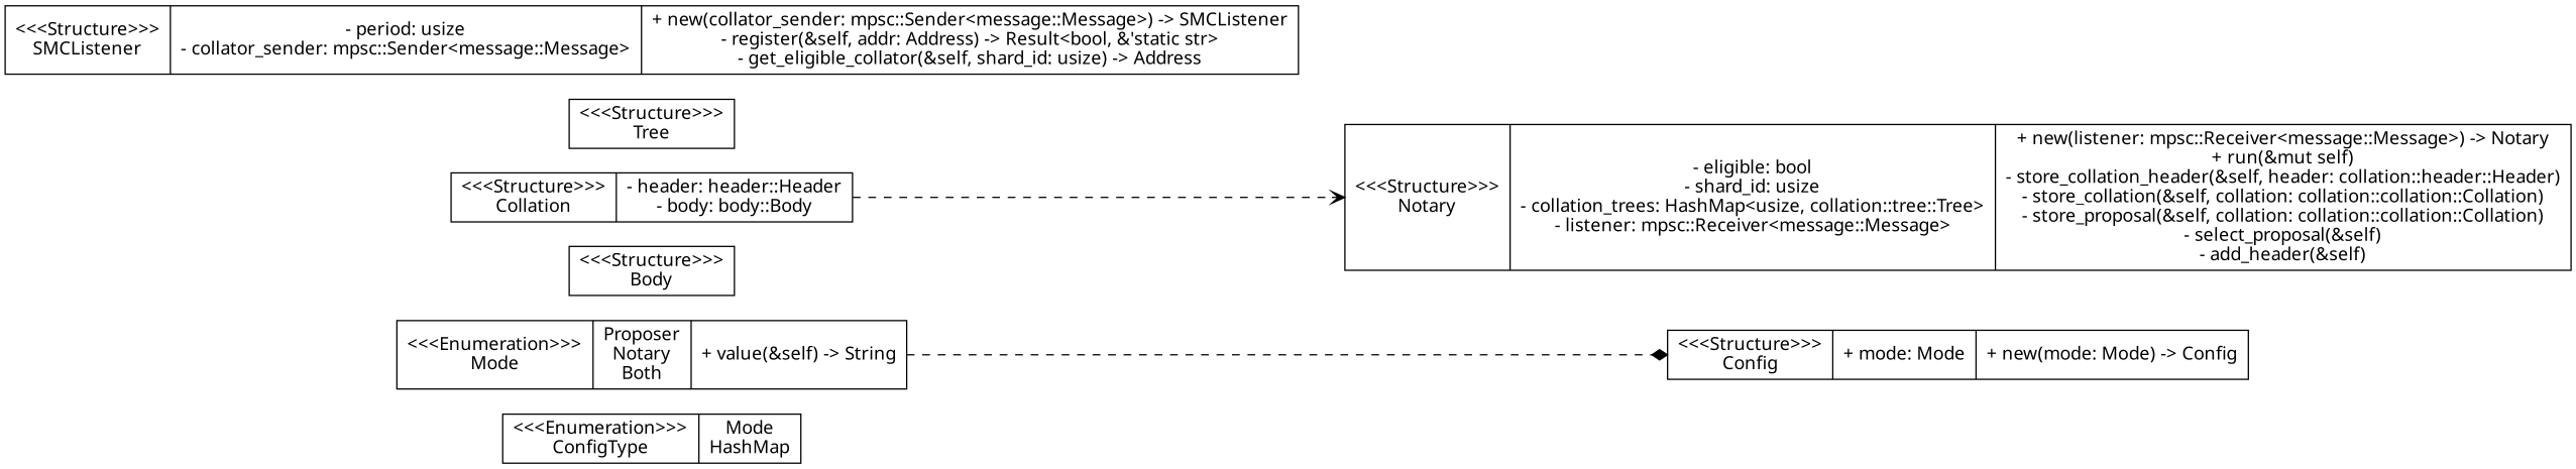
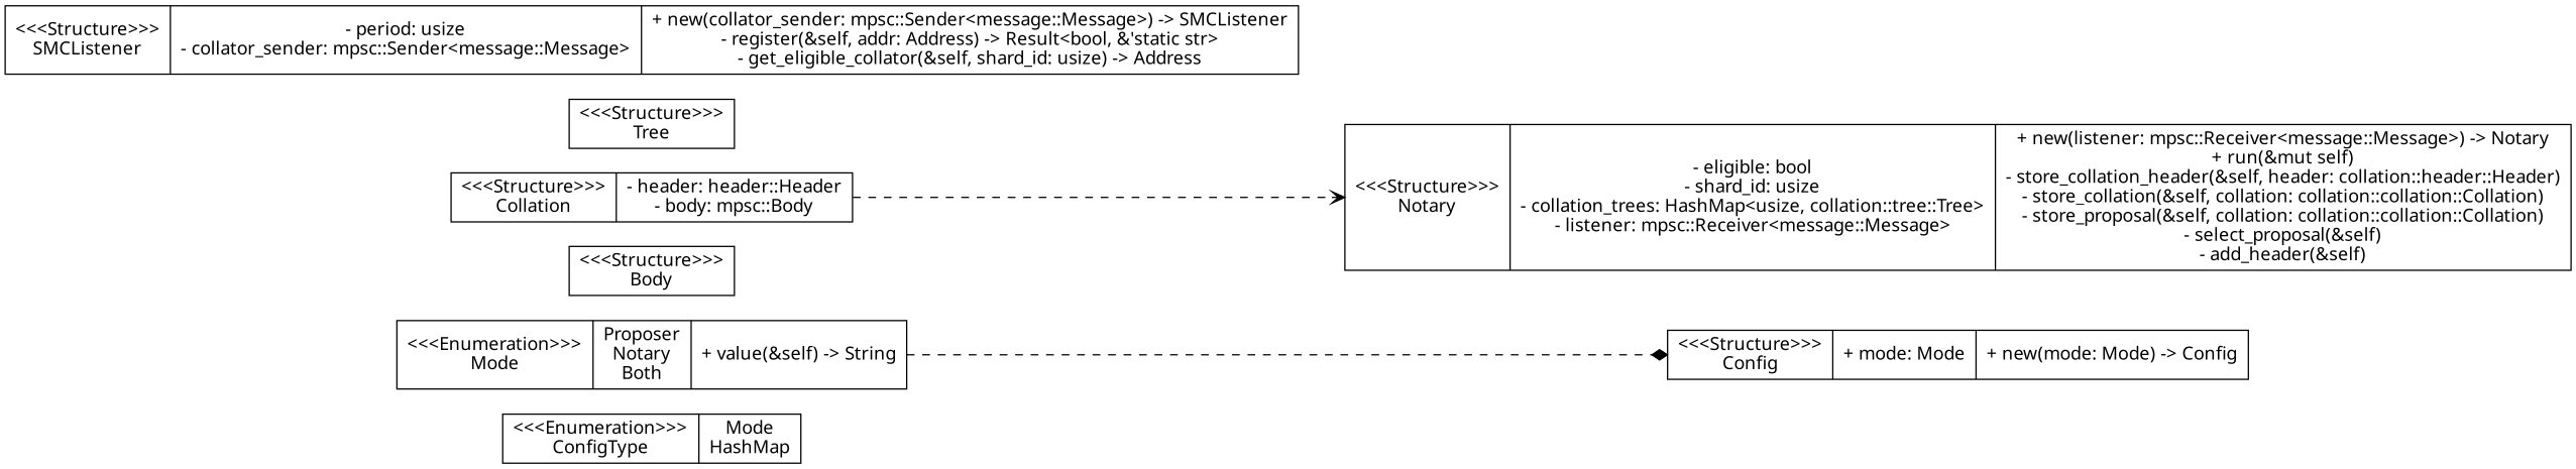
  digraph {
    fontname="Noto Sans"
    rankdir=LR
    node [fontname="Noto Sans" shape=record]
    edge [fontname="Noto Sans" style=dashed]
    n1 [label="{&lt;&lt;&lt;Enumeration&gt;&gt;&gt;\nConfigType|Mode\nHashMap}"]
    n2 [label="{&lt;&lt;&lt;Enumeration&gt;&gt;&gt;\nMode|Proposer\nNotary\nBoth|+ value(&amp;self) -&gt; String}"]
    n3 [label="{&lt;&lt;&lt;Structure&gt;&gt;&gt;\nConfig|+ mode: Mode|+ new(mode: Mode) -&gt; Config}"]
    n4 [label="{&lt;&lt;&lt;Structure&gt;&gt;&gt;\nBody}"]
-   n5 [label="{&lt;&lt;&lt;Structure&gt;&gt;&gt;\nCollation|- header: header::Header\n- body: body::Body}"]
+   n5 [label="{&lt;&lt;&lt;Structure&gt;&gt;&gt;\nCollation|- header: header::Header\n- body: mpsc::Body}"]
    n6 [label="{&lt;&lt;&lt;Structure&gt;&gt;&gt;\nNotary|- eligible: bool\n- shard_id: usize\n- collation_trees: HashMap&lt;usize, collation::tree::Tree&gt;\n- listener: mpsc::Receiver&lt;message::Message&gt;|+ new(listener: mpsc::Receiver&lt;message::Message&gt;) -&gt; Notary\n+ run(&amp;mut self)\n- store_collation_header(&amp;self, header: collation::header::Header)\n- store_collation(&amp;self, collation: collation::collation::Collation)\n- store_proposal(&amp;self, collation: collation::collation::Collation)\n- select_proposal(&amp;self)\n- add_header(&amp;self)}"]
    n7 [label="{&lt;&lt;&lt;Structure&gt;&gt;&gt;\nTree}"]
    n8 [label="{&lt;&lt;&lt;Structure&gt;&gt;&gt;\nSMCListener|- period: usize\n- collator_sender: mpsc::Sender&lt;message::Message&gt;|+ new(collator_sender: mpsc::Sender&lt;message::Message&gt;) -&gt; SMCListener\n- register(&amp;self, addr: Address) -&gt; Result&lt;bool, &amp;\'static str&gt;\n- get_eligible_collator(&amp;self, shard_id: usize) -&gt; Address}"]
    n2 -> n3 [arrowhead=diamond]
    n5 -> n6 [arrowhead=vee]
  }
